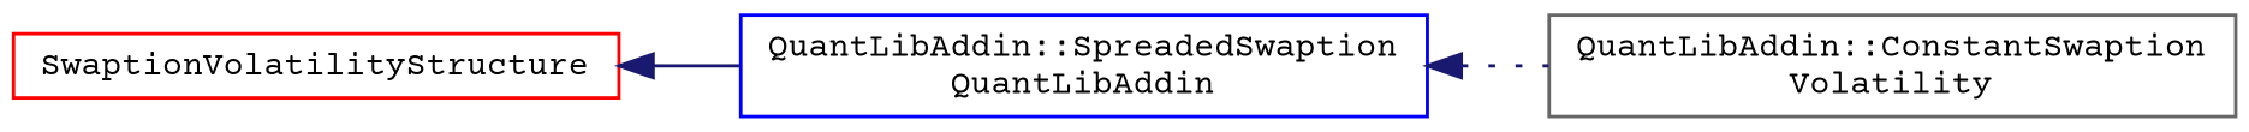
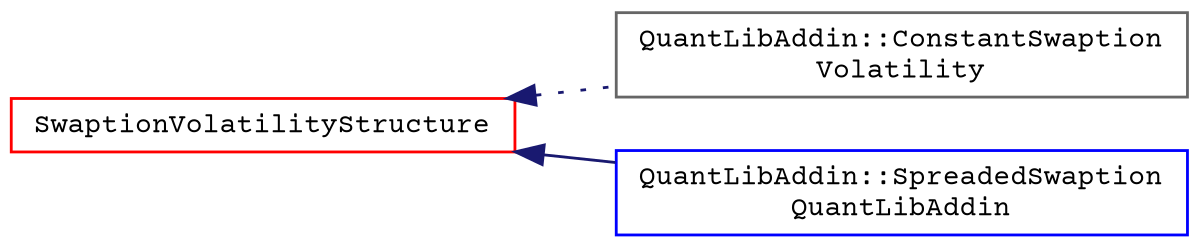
  digraph {
    fontname="Courier Prime"
    rankdir=LR
    node [fillcolor=white fontname="Courier Prime" fontsize=10 shape=record style=filled]
    edge [color=midnightblue dir=back fontname="Courier Prime" fontsize=10 labelfontname=Helvetica labelfontsize=10]
    n1 [color=red height=0.2 label=SwaptionVolatilityStructure width=0.4]
    n2 [color=gray40 height=0.2 label="QuantLibAddin::ConstantSwaption\lVolatility" width=0.4]
    n3 [color=blue height=0.2 label="QuantLibAddin::SpreadedSwaption\lQuantLibAddin" width=0.4]
-   n3 -> n2 [style=dotted]
+   n1 -> n2 [style=dotted]
    n1 -> n3 [style=solid]
  }
